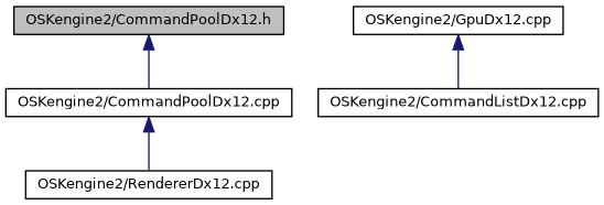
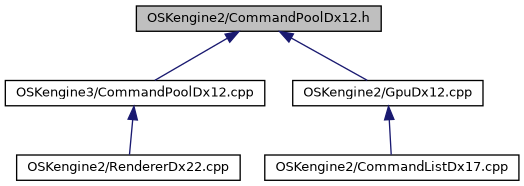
  digraph {
    node [color=black fillcolor=white fontname=Helvetica fontsize=10 shape=record style=filled]
    edge [color=midnightblue dir=back fontname=Helvetica fontsize=10 labelfontname=Helvetica labelfontsize=10 style=solid]
    n1 [fillcolor=grey75 fontcolor=black height=0.2 label="OSKengine2/CommandPoolDx12.h" width=0.4]
-   n2 [height=0.2 label="OSKengine2/CommandPoolDx12.cpp" width=0.4]
+   n2 [height=0.2 label="OSKengine3/CommandPoolDx12.cpp" width=0.4]
    n3 [height=0.2 label="OSKengine2/GpuDx12.cpp" width=0.4]
-   n4 [height=0.2 label="OSKengine2/CommandListDx12.cpp" width=0.4]
-   n5 [height=0.2 label="OSKengine2/RendererDx12.cpp" width=0.4]
+   n4 [height=0.2 label="OSKengine2/CommandListDx17.cpp" width=0.4]
+   n5 [height=0.2 label="OSKengine2/RendererDx22.cpp" width=0.4]
    n1 -> n2
+   n1 -> n3
    n2 -> n5
    n3 -> n4
  }
